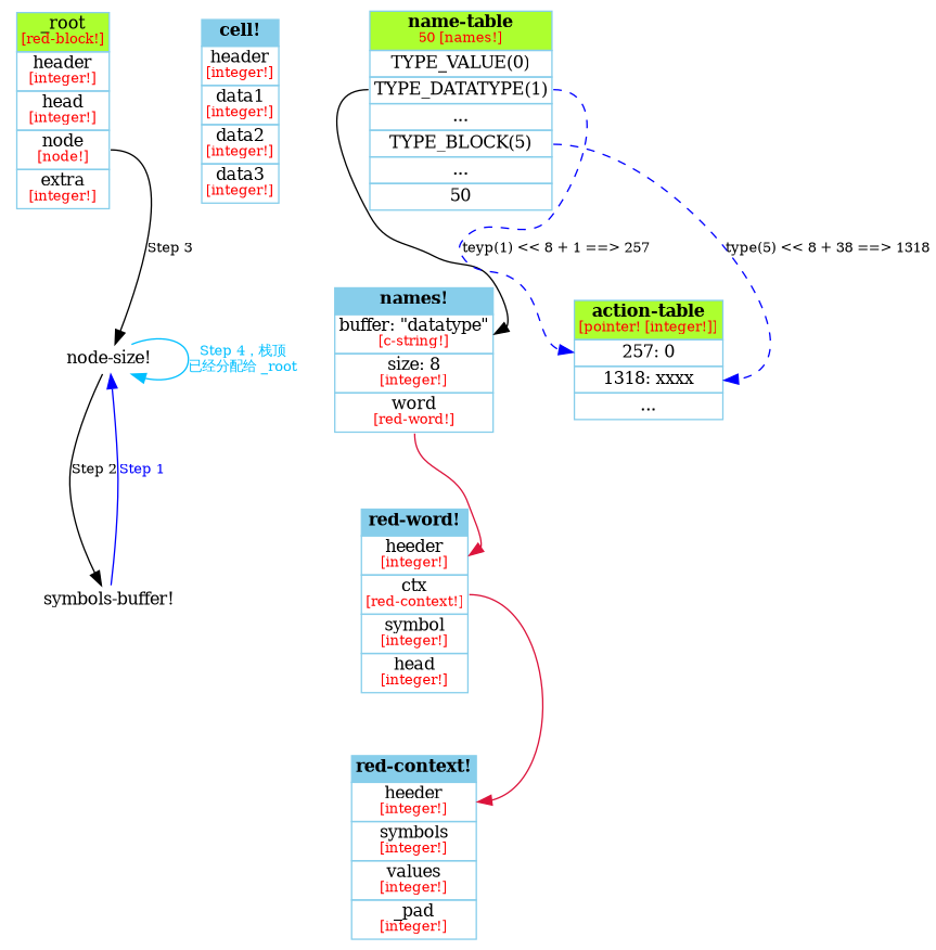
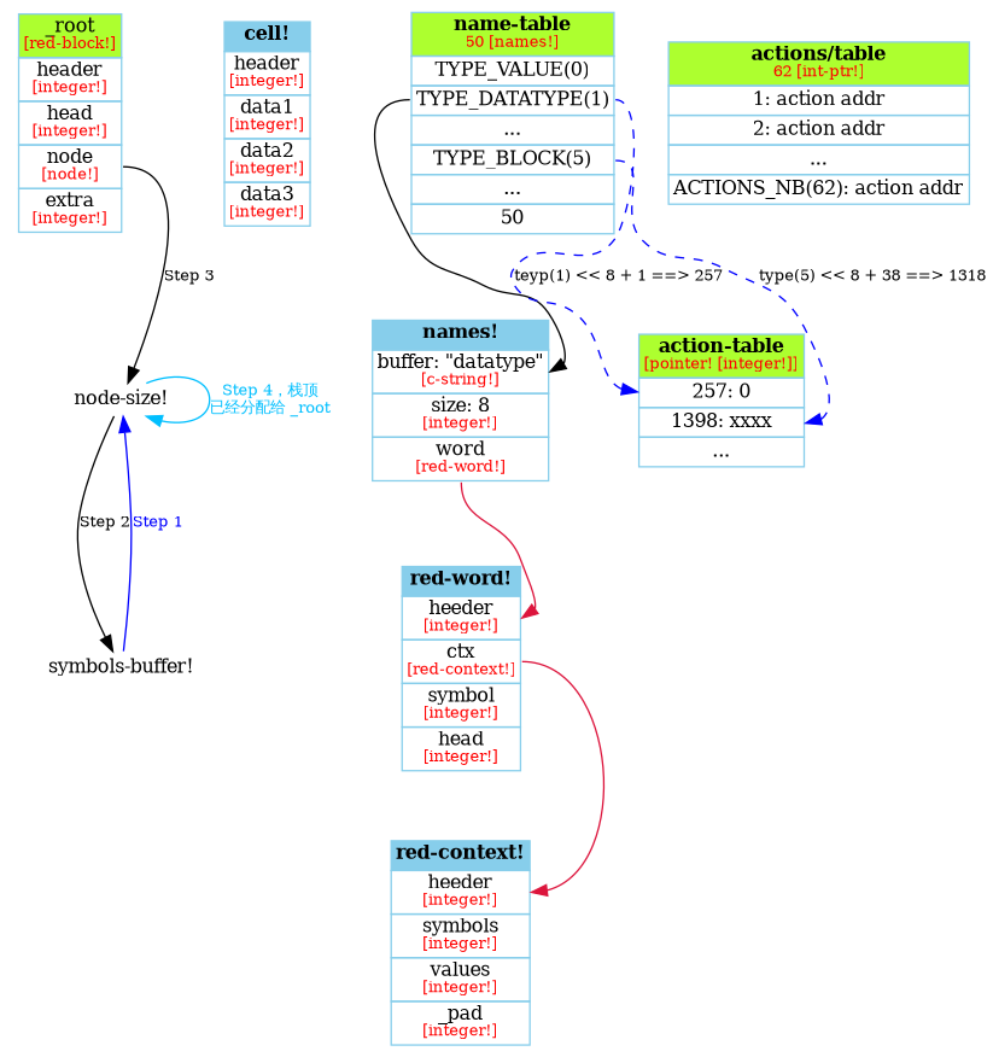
  digraph {
    fontname=Verdana
    fontsize=10
    rankdir=TB
    node [color=skyblue fontsize=12 shape=plaintext]
    edge [color=black fontsize=10 headport=f1 style=solid tailport=f2]
    n1 [height=.1 label=<             <table border="0" cellborder="1" cellspacing="0" align="left" TOOLTIP="_root">                 <tr><td BGCOLOR="greenyellow">_root<br ALIGN="CENTER"/><font point-size="10" color="red">[red-block!]</font></td></tr>                 <tr><td port="f1">header<br ALIGN="CENTER"/><font point-size="10" color="red">[integer!]</font></td></tr>                 <tr><td port="f2">head<br ALIGN="CENTER"/><font point-size="10" color="red">[integer!]</font></td></tr>                 <tr><td port="f3">node<br ALIGN="CENTER"/><font point-size="10" color="red">[node!]</font></td></tr>                 <tr><td port="f4">extra<br ALIGN="CENTER"/><font point-size="10" color="red">[integer!]</font></td></tr>             </table>         > width=.1]
    n2 [height=.1 label="node-size!" width=.1]
    n3 [height=.1 label="symbols-buffer!" width=.1]
    n4 [height=.1 label=<             <table border="0" cellborder="1" cellspacing="0" align="left">                 <tr><td BGCOLOR="skyblue"><b>cell!</b></td></tr>                 <tr><td port="f1">header<br ALIGN="CENTER"/><font point-size="10" color="red">[integer!]</font></td></tr>                 <tr><td port="f2">data1<br ALIGN="CENTER"/><font point-size="10" color="red">[integer!]</font></td></tr>                 <tr><td port="f3">data2<br ALIGN="CENTER"/><font point-size="10" color="red">[integer!]</font></td></tr>                 <tr><td port="f4">data3<br ALIGN="CENTER"/><font point-size="10" color="red">[integer!]</font></td></tr>             </table>         > width=.1]
    n5 [height=.1 label=<             <table border="0" cellborder="1" cellspacing="0" align="left">                 <tr><td BGCOLOR="greenyellow"><b>name-table</b><br align="center"/><font point-size="10" color="red">50 [names!]</font></td></tr>                 <tr><td port="f1"><font point-size="12">TYPE_VALUE(0)</font></td></tr>                 <tr><td port="f2"><font point-size="12">TYPE_DATATYPE(1)</font></td></tr>                 <tr><td port="f3">...</td></tr>                 <tr><td port="f4"><font point-size="12">TYPE_BLOCK(5)</font></td></tr>                 <tr><td port="f7">...</td></tr>                 <tr><td port="f8"><font point-size="12">50</font></td></tr>             </table>         > width=.1]
    n6 [height=.1 label=<             <table border="0" cellborder="1" cellspacing="0" align="left">                 <tr><td port="f0" BGCOLOR="skyblue"><b>names!</b></td></tr>                 <tr><td port="f1">buffer: "datatype"<br ALIGN="CENTER"/><font point-size="10" color="red">[c-string!]</font></td></tr>                 <tr><td port="f2">size: 8<br ALIGN="CENTER"/><font point-size="10" color="red">[integer!]</font></td></tr>                 <tr><td port="f3">word<br ALIGN="CENTER"/><font point-size="10" color="red">[red-word!]</font></td></tr>             </table>         > width=.1]
-   n7 [height=.1 label=<             <table border="0" cellborder="1" cellspacing="0" align="left">                 <tr><td port="f0" BGCOLOR="greenyellow"><b>action-table</b><br align="center"/><font point-size="10" color="red">[pointer! [integer!]]</font></td></tr>                 <tr><td port="f1">257: 0</td></tr>                 <tr><td port="f2">1318: xxxx</td></tr>                 <tr><td port="f3">...</td></tr>                             </table>         > width=.1]
+   n7 [height=.1 label=<             <table border="0" cellborder="1" cellspacing="0" align="left">                 <tr><td port="f0" BGCOLOR="greenyellow"><b>action-table</b><br align="center"/><font point-size="10" color="red">[pointer! [integer!]]</font></td></tr>                 <tr><td port="f1">257: 0</td></tr>                 <tr><td port="f2">1398: xxxx</td></tr>                 <tr><td port="f3">...</td></tr>                             </table>         > width=.1]
    n8 [height=.1 label=<             <table border="0" cellborder="1" cellspacing="0" align="left">                 <tr><td port="f0" BGCOLOR="skyblue"><b>red-word!</b></td></tr>                 <tr><td port="f1">heeder<br ALIGN="CENTER"/><font point-size="10" color="red">[integer!]</font></td></tr>                 <tr><td port="f2">ctx<br ALIGN="CENTER"/><font point-size="10" color="red">[red-context!]</font></td></tr>                 <tr><td port="f3">symbol<br ALIGN="CENTER"/><font point-size="10" color="red">[integer!]</font></td></tr>                 <tr><td port="f3">head<br ALIGN="CENTER"/><font point-size="10" color="red">[integer!]</font></td></tr>             </table>         > width=.1]
    n9 [height=.1 label=<             <table border="0" cellborder="1" cellspacing="0" align="left">                 <tr><td port="f0" BGCOLOR="skyblue"><b>red-context!</b></td></tr>                 <tr><td port="f1">heeder<br ALIGN="CENTER"/><font point-size="10" color="red">[integer!]</font></td></tr>                 <tr><td port="f2">symbols<br ALIGN="CENTER"/><font point-size="10" color="red">[integer!]</font></td></tr>                 <tr><td port="f3">values<br ALIGN="CENTER"/><font point-size="10" color="red">[integer!]</font></td></tr>                 <tr><td port="f3">_pad<br ALIGN="CENTER"/><font point-size="10" color="red">[integer!]</font></td></tr>             </table>         > width=.1]
+   n10 [height=.1 label=<             <table border="0" cellborder="1" cellspacing="0" align="left">                 <tr><td port="f0" BGCOLOR="greenyellow"><b>actions/table</b><br align="center"/><font point-size="10" color="red">62 [int-ptr!]</font></td></tr>                 <tr><td port="f1">1: action addr</td></tr>                 <tr><td port="f2">2: action addr</td></tr>                 <tr><td port="f3">...</td></tr>                 <tr><td port="f4">ACTIONS_NB(62): action addr</td></tr>             </table>         > width=.1]
    n1 -> n2 [headport="n4:w" label="Step 3" tailport="f3:e"]
    n2 -> n2 [color=deepskyblue fontcolor=deepskyblue headport="p2:w" label="Step 4，栈顶\n已经分配给 _root" tailport="f5:w"]
    n2 -> n3 [headport="f1:e" label="Step 2" tailport="n4:e"]
    n3 -> n2 [color=blue fontcolor=blue headport="n4:e" label="Step 1" tailport="f2:w"]
    n5 -> n6
    n5 -> n7 [color=Blue label="teyp(1) << 8 + 1 ==> 257" style=dashed]
    n5 -> n7 [color=Blue headport=f2 label="type(5) << 8 + 38 ==> 1318" style=dashed tailport=f4]
    n6 -> n8 [color=crimson tailport=f3]
    n8 -> n9 [color=crimson]
  }
